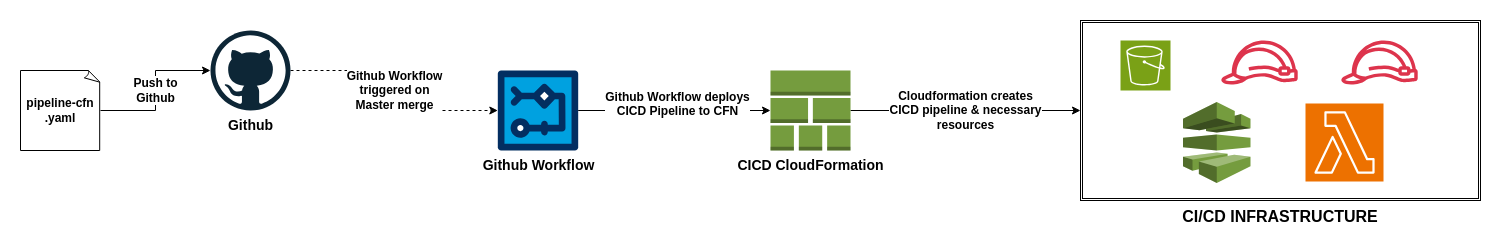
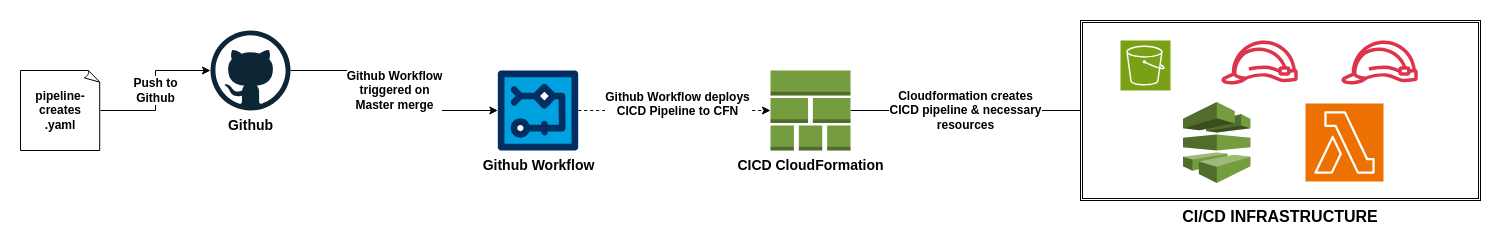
  <mxCell id="0" />
  <mxCell id="1" parent="0" />
  <mxCell id="2" value="&lt;font style=&quot;font-size: 12px;&quot;&gt;&lt;b&gt;Push to&lt;br&gt;Github&lt;/b&gt;&lt;/font&gt;" style="edgeStyle=orthogonalEdgeStyle;rounded=0;orthogonalLoop=1;jettySize=auto;html=1;" edge="1" parent="1" source="3" target="7"><mxGeometry relative="1" as="geometry" /></mxCell>
- <mxCell id="3" value="&lt;b&gt;pipeline-cfn&lt;/b&gt;&lt;div&gt;&lt;b&gt;.yaml&lt;/b&gt;&lt;/div&gt;" style="whiteSpace=wrap;html=1;shape=mxgraph.basic.document" vertex="1" parent="1"><mxGeometry x="20" y="70" width="80" height="80" as="geometry" /></mxCell>
- <mxCell id="4" value="&lt;font style=&quot;font-size: 12px;&quot;&gt;&lt;b&gt;Cloudformation creates&lt;br&gt;CICD pipeline &amp;amp; necessary&lt;br&gt;resources&lt;/b&gt;&lt;/font&gt;" style="edgeStyle=orthogonalEdgeStyle;rounded=0;orthogonalLoop=1;jettySize=auto;html=1;entryX=0;entryY=0.5;entryDx=0;entryDy=0;" edge="1" parent="1" source="5" target="8"><mxGeometry relative="1" as="geometry" /></mxCell>
+ <mxCell id="3" value="&lt;b&gt;pipeline-creates&lt;/b&gt;&lt;div&gt;&lt;b&gt;.yaml&lt;/b&gt;&lt;/div&gt;" style="whiteSpace=wrap;html=1;shape=mxgraph.basic.document" vertex="1" parent="1"><mxGeometry x="20" y="70" width="80" height="80" as="geometry" /></mxCell>
+ <mxCell id="4" value="&lt;font style=&quot;font-size: 12px;&quot;&gt;&lt;b&gt;Cloudformation creates&lt;br&gt;CICD pipeline &amp;amp; necessary&lt;br&gt;resources&lt;/b&gt;&lt;/font&gt;" style="edgeStyle=orthogonalEdgeStyle;rounded=0;orthogonalLoop=1;jettySize=auto;html=1;entryX=0;entryY=0.5;entryDx=0;entryDy=0;endArrow=none;" edge="1" parent="1" source="5" target="8"><mxGeometry relative="1" as="geometry" /></mxCell>
  <mxCell id="5" value="&lt;font style=&quot;font-size: 14px;&quot;&gt;&lt;b&gt;CICD CloudFormation&lt;/b&gt;&lt;/font&gt;" style="outlineConnect=0;dashed=0;verticalLabelPosition=bottom;verticalAlign=top;align=center;html=1;shape=mxgraph.aws3.stack_aws_cloudformation;fillColor=#759C3E;gradientColor=none;" vertex="1" parent="1"><mxGeometry x="770" y="70" width="80" height="80" as="geometry" /></mxCell>
- <mxCell id="6" value="&lt;font style=&quot;font-size: 12px;&quot;&gt;&lt;b&gt;Github Workflow&lt;br&gt;triggered on&lt;br&gt;Master merge&lt;/b&gt;&lt;/font&gt;" style="edgeStyle=orthogonalEdgeStyle;rounded=0;orthogonalLoop=1;jettySize=auto;html=1;dashed=1;" edge="1" parent="1" source="7" target="14"><mxGeometry relative="1" as="geometry" /></mxCell>
+ <mxCell id="6" value="&lt;font style=&quot;font-size: 12px;&quot;&gt;&lt;b&gt;Github Workflow&lt;br&gt;triggered on&lt;br&gt;Master merge&lt;/b&gt;&lt;/font&gt;" style="edgeStyle=orthogonalEdgeStyle;rounded=0;orthogonalLoop=1;jettySize=auto;html=1;" edge="1" parent="1" source="7" target="14"><mxGeometry relative="1" as="geometry" /></mxCell>
  <mxCell id="7" value="&lt;font style=&quot;font-size: 14px;&quot;&gt;&lt;b&gt;Github&lt;/b&gt;&lt;/font&gt;" style="dashed=0;outlineConnect=0;html=1;align=center;labelPosition=center;verticalLabelPosition=bottom;verticalAlign=top;shape=mxgraph.weblogos.github" vertex="1" parent="1"><mxGeometry x="210" y="30" width="80" height="80" as="geometry" /></mxCell>
  <mxCell id="8" value="&lt;font size=&quot;1&quot; style=&quot;&quot;&gt;&lt;b style=&quot;font-size: 16px;&quot;&gt;CI/CD INFRASTRUCTURE&lt;/b&gt;&lt;/font&gt;" style="shape=ext;double=1;rounded=0;whiteSpace=wrap;html=1;labelPosition=center;verticalLabelPosition=bottom;align=center;verticalAlign=top;" vertex="1" parent="1"><mxGeometry x="1080" y="20" width="400" height="180" as="geometry" /></mxCell>
  <mxCell id="9" value="" style="sketch=0;points=[[0,0,0],[0.25,0,0],[0.5,0,0],[0.75,0,0],[1,0,0],[0,1,0],[0.25,1,0],[0.5,1,0],[0.75,1,0],[1,1,0],[0,0.25,0],[0,0.5,0],[0,0.75,0],[1,0.25,0],[1,0.5,0],[1,0.75,0]];outlineConnect=0;fontColor=#232F3E;fillColor=#7AA116;strokeColor=#ffffff;dashed=0;verticalLabelPosition=bottom;verticalAlign=top;align=center;html=1;fontSize=12;fontStyle=0;aspect=fixed;shape=mxgraph.aws4.resourceIcon;resIcon=mxgraph.aws4.s3;rotation=0;" vertex="1" parent="1"><mxGeometry x="1120" y="40" width="50" height="50" as="geometry" /></mxCell>
  <mxCell id="10" value="" style="outlineConnect=0;dashed=0;verticalLabelPosition=bottom;verticalAlign=top;align=center;html=1;shape=mxgraph.aws3.codepipeline;fillColor=#759C3E;gradientColor=none;rotation=0;" vertex="1" parent="1"><mxGeometry x="1182.5" y="101.5" width="67.5" height="81" as="geometry" /></mxCell>
  <mxCell id="11" value="" style="sketch=0;outlineConnect=0;fontColor=#232F3E;gradientColor=none;fillColor=#DD344C;strokeColor=none;dashed=0;verticalLabelPosition=bottom;verticalAlign=top;align=center;html=1;fontSize=12;fontStyle=0;aspect=fixed;pointerEvents=1;shape=mxgraph.aws4.role;" vertex="1" parent="1"><mxGeometry x="1220" y="40" width="78" height="44" as="geometry" /></mxCell>
  <mxCell id="12" value="" style="sketch=0;outlineConnect=0;fontColor=#232F3E;gradientColor=none;fillColor=#DD344C;strokeColor=none;dashed=0;verticalLabelPosition=bottom;verticalAlign=top;align=center;html=1;fontSize=12;fontStyle=0;aspect=fixed;pointerEvents=1;shape=mxgraph.aws4.role;" vertex="1" parent="1"><mxGeometry x="1340" y="40" width="78" height="44" as="geometry" /></mxCell>
  <mxCell id="13" value="" style="sketch=0;points=[[0,0,0],[0.25,0,0],[0.5,0,0],[0.75,0,0],[1,0,0],[0,1,0],[0.25,1,0],[0.5,1,0],[0.75,1,0],[1,1,0],[0,0.25,0],[0,0.5,0],[0,0.75,0],[1,0.25,0],[1,0.5,0],[1,0.75,0]];outlineConnect=0;fontColor=#232F3E;fillColor=#ED7100;strokeColor=#ffffff;dashed=0;verticalLabelPosition=bottom;verticalAlign=top;align=center;html=1;fontSize=12;fontStyle=0;aspect=fixed;shape=mxgraph.aws4.resourceIcon;resIcon=mxgraph.aws4.lambda;" vertex="1" parent="1"><mxGeometry x="1305" y="103" width="78" height="78" as="geometry" /></mxCell>
  <mxCell id="14" value="&lt;font style=&quot;font-size: 14px;&quot;&gt;&lt;b&gt;Github Workflow&lt;/b&gt;&lt;/font&gt;" style="verticalLabelPosition=bottom;aspect=fixed;html=1;shape=mxgraph.salesforce.workflow;labelPosition=center;align=center;verticalAlign=top;" vertex="1" parent="1"><mxGeometry x="490" y="70" width="95" height="80" as="geometry" /></mxCell>
- <mxCell id="15" value="&#10;&lt;b style=&quot;forced-color-adjust: none; color: rgb(0, 0, 0); font-family: Helvetica; font-size: 12px; font-style: normal; font-variant-ligatures: normal; font-variant-caps: normal; letter-spacing: normal; orphans: 2; text-align: center; text-indent: 0px; text-transform: none; widows: 2; word-spacing: 0px; -webkit-text-stroke-width: 0px; white-space: nowrap; background-color: rgb(255, 255, 255); text-decoration-thickness: initial; text-decoration-style: initial; text-decoration-color: initial;&quot;&gt;Github Workflow deploys&lt;br style=&quot;forced-color-adjust: none;&quot;&gt;CICD Pipeline to CFN&lt;/b&gt;&#10;&#10;" style="edgeStyle=orthogonalEdgeStyle;rounded=0;orthogonalLoop=1;jettySize=auto;html=1;entryX=0;entryY=0.5;entryDx=0;entryDy=0;entryPerimeter=0;" edge="1" parent="1" source="14" target="5"><mxGeometry x="0.03" relative="1" as="geometry"><mxPoint as="offset" /></mxGeometry></mxCell>
+ <mxCell id="15" value="&#10;&lt;b style=&quot;forced-color-adjust: none; color: rgb(0, 0, 0); font-family: Helvetica; font-size: 12px; font-style: normal; font-variant-ligatures: normal; font-variant-caps: normal; letter-spacing: normal; orphans: 2; text-align: center; text-indent: 0px; text-transform: none; widows: 2; word-spacing: 0px; -webkit-text-stroke-width: 0px; white-space: nowrap; background-color: rgb(255, 255, 255); text-decoration-thickness: initial; text-decoration-style: initial; text-decoration-color: initial;&quot;&gt;Github Workflow deploys&lt;br style=&quot;forced-color-adjust: none;&quot;&gt;CICD Pipeline to CFN&lt;/b&gt;&#10;&#10;" style="edgeStyle=orthogonalEdgeStyle;rounded=0;orthogonalLoop=1;jettySize=auto;html=1;entryX=0;entryY=0.5;entryDx=0;entryDy=0;entryPerimeter=0;dashed=1;" edge="1" parent="1" source="14" target="5"><mxGeometry x="0.03" relative="1" as="geometry"><mxPoint as="offset" /></mxGeometry></mxCell>
